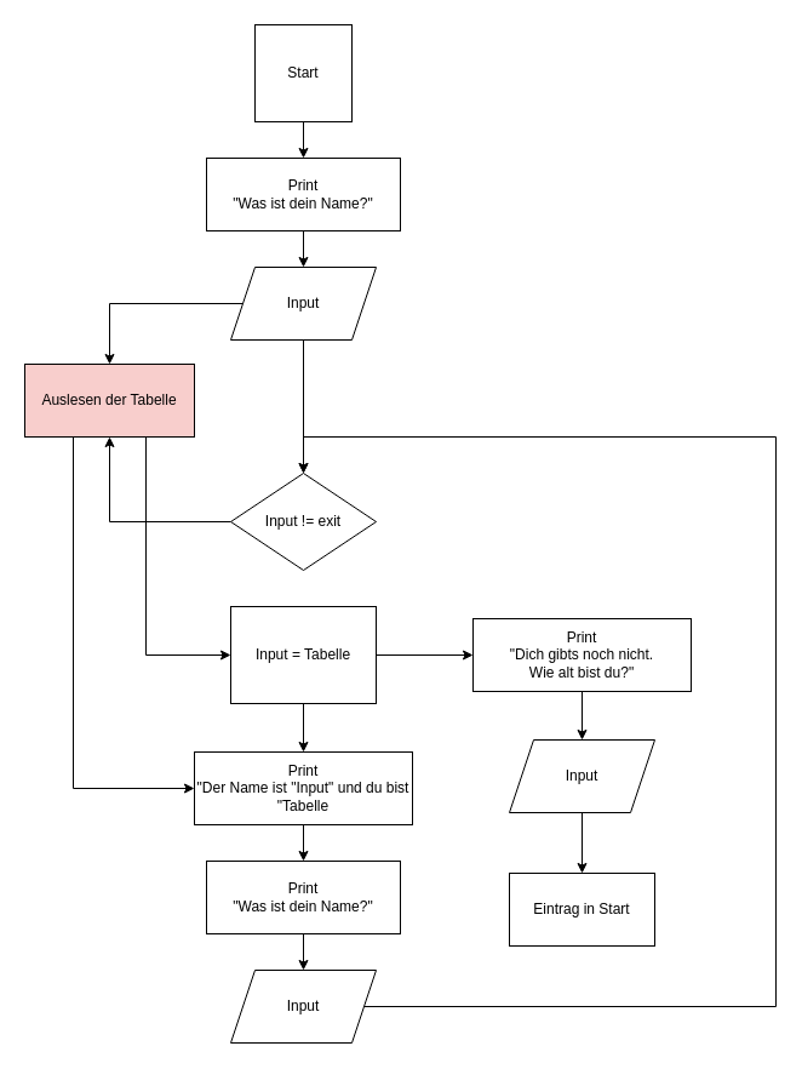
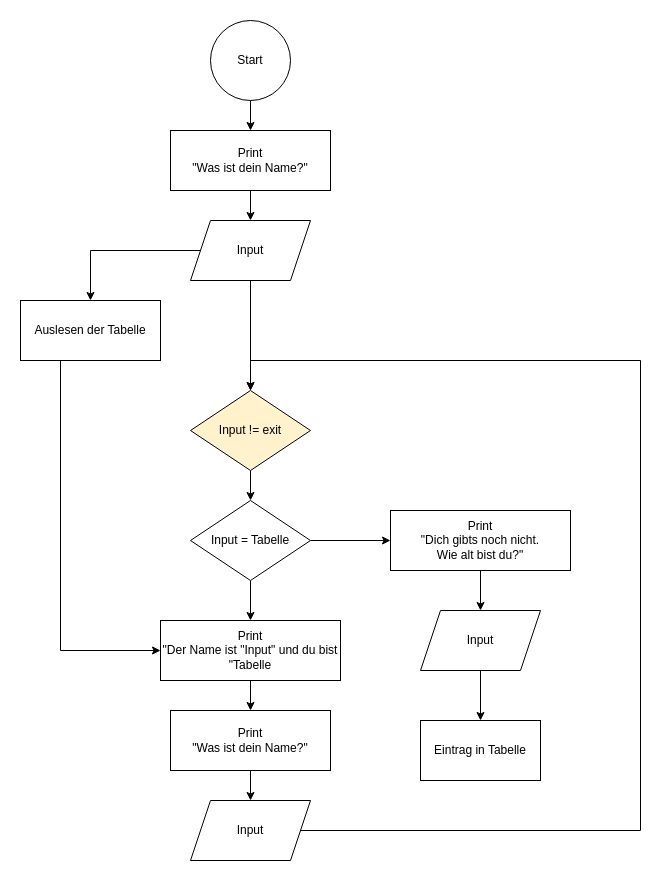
  <mxCell id="0" />
  <mxCell id="1" parent="0" />
  <mxCell id="2" value="" style="edgeStyle=orthogonalEdgeStyle;rounded=0;orthogonalLoop=1;jettySize=auto;html=1;" edge="1" parent="1" source="3" target="5"><mxGeometry relative="1" as="geometry" /></mxCell>
- <mxCell id="3" value="Start" style="whiteSpace=wrap;html=1;aspect=fixed;rounded=0;" vertex="1" parent="1"><mxGeometry x="210" y="20" width="80" height="80" as="geometry" /></mxCell>
+ <mxCell id="3" value="Start" style="ellipse;whiteSpace=wrap;html=1;aspect=fixed;" vertex="1" parent="1"><mxGeometry x="210" y="20" width="80" height="80" as="geometry" /></mxCell>
  <mxCell id="4" value="" style="edgeStyle=orthogonalEdgeStyle;rounded=0;orthogonalLoop=1;jettySize=auto;html=1;" edge="1" parent="1" source="5" target="8"><mxGeometry relative="1" as="geometry" /></mxCell>
  <mxCell id="5" value="&lt;div&gt;Print&lt;/div&gt;&lt;div&gt;&quot;Was ist dein Name?&quot;&lt;/div&gt;" style="whiteSpace=wrap;html=1;" vertex="1" parent="1"><mxGeometry x="170" y="130" width="160" height="60" as="geometry" /></mxCell>
  <mxCell id="6" value="" style="edgeStyle=orthogonalEdgeStyle;rounded=0;orthogonalLoop=1;jettySize=auto;html=1;" edge="1" parent="1" source="8" target="11"><mxGeometry relative="1" as="geometry" /></mxCell>
  <mxCell id="7" style="edgeStyle=orthogonalEdgeStyle;rounded=0;orthogonalLoop=1;jettySize=auto;html=1;exitX=0.5;exitY=1;exitDx=0;exitDy=0;entryX=0.5;entryY=0;entryDx=0;entryDy=0;" edge="1" parent="1" source="8" target="13"><mxGeometry relative="1" as="geometry" /></mxCell>
  <mxCell id="8" value="Input" style="shape=parallelogram;perimeter=parallelogramPerimeter;whiteSpace=wrap;html=1;fixedSize=1;" vertex="1" parent="1"><mxGeometry x="190" y="220" width="120" height="60" as="geometry" /></mxCell>
- <mxCell id="9" style="edgeStyle=orthogonalEdgeStyle;rounded=0;orthogonalLoop=1;jettySize=auto;html=1;exitX=0.5;exitY=1;exitDx=0;exitDy=0;entryX=0;entryY=0.5;entryDx=0;entryDy=0;" edge="1" parent="1" source="11" target="16"><mxGeometry relative="1" as="geometry"><Array as="points"><mxPoint x="120" y="360" /><mxPoint x="120" y="540" /></Array></mxGeometry></mxCell>
  <mxCell id="10" style="edgeStyle=orthogonalEdgeStyle;rounded=0;orthogonalLoop=1;jettySize=auto;html=1;exitX=0.25;exitY=1;exitDx=0;exitDy=0;entryX=0;entryY=0.5;entryDx=0;entryDy=0;" edge="1" parent="1" source="11" target="18"><mxGeometry relative="1" as="geometry"><Array as="points"><mxPoint x="60" y="360" /><mxPoint x="60" y="650" /></Array></mxGeometry></mxCell>
- <mxCell id="11" value="Auslesen der Tabelle" style="whiteSpace=wrap;html=1;fillColor=#f8cecc;" vertex="1" parent="1"><mxGeometry x="20" y="300" width="140" height="60" as="geometry" /></mxCell>
- <mxCell id="12" value="" style="edgeStyle=orthogonalEdgeStyle;rounded=0;orthogonalLoop=1;jettySize=auto;html=1;" edge="1" parent="1" source="13" target="11"><mxGeometry relative="1" as="geometry" /></mxCell>
- <mxCell id="13" value="Input != exit" style="rhombus;whiteSpace=wrap;html=1;" vertex="1" parent="1"><mxGeometry x="190" y="390" width="120" height="80" as="geometry" /></mxCell>
+ <mxCell id="11" value="Auslesen der Tabelle" style="whiteSpace=wrap;html=1;" vertex="1" parent="1"><mxGeometry x="20" y="300" width="140" height="60" as="geometry" /></mxCell>
+ <mxCell id="12" value="" style="edgeStyle=orthogonalEdgeStyle;rounded=0;orthogonalLoop=1;jettySize=auto;html=1;" edge="1" parent="1" source="13" target="16"><mxGeometry relative="1" as="geometry" /></mxCell>
+ <mxCell id="13" value="Input != exit" style="rhombus;whiteSpace=wrap;html=1;fillColor=#fff2cc;" vertex="1" parent="1"><mxGeometry x="190" y="390" width="120" height="80" as="geometry" /></mxCell>
  <mxCell id="14" value="" style="edgeStyle=orthogonalEdgeStyle;rounded=0;orthogonalLoop=1;jettySize=auto;html=1;" edge="1" parent="1" source="16" target="18"><mxGeometry relative="1" as="geometry" /></mxCell>
  <mxCell id="15" value="" style="edgeStyle=orthogonalEdgeStyle;rounded=0;orthogonalLoop=1;jettySize=auto;html=1;" edge="1" parent="1" source="16" target="24"><mxGeometry relative="1" as="geometry" /></mxCell>
- <mxCell id="16" value="Input = Tabelle" style="whiteSpace=wrap;html=1;rounded=0;" vertex="1" parent="1"><mxGeometry x="190" y="500" width="120" height="80" as="geometry" /></mxCell>
+ <mxCell id="16" value="Input = Tabelle" style="rhombus;whiteSpace=wrap;html=1;" vertex="1" parent="1"><mxGeometry x="190" y="500" width="120" height="80" as="geometry" /></mxCell>
  <mxCell id="17" value="" style="edgeStyle=orthogonalEdgeStyle;rounded=0;orthogonalLoop=1;jettySize=auto;html=1;" edge="1" parent="1" source="18" target="20"><mxGeometry relative="1" as="geometry" /></mxCell>
  <mxCell id="18" value="&lt;div&gt;Print&lt;/div&gt;&quot;Der Name ist &quot;Input&quot; und du bist &quot;Tabelle" style="whiteSpace=wrap;html=1;" vertex="1" parent="1"><mxGeometry x="160" y="620" width="180" height="60" as="geometry" /></mxCell>
  <mxCell id="19" value="" style="edgeStyle=orthogonalEdgeStyle;rounded=0;orthogonalLoop=1;jettySize=auto;html=1;" edge="1" parent="1" source="20" target="22"><mxGeometry relative="1" as="geometry" /></mxCell>
  <mxCell id="20" value="&lt;div&gt;Print&lt;/div&gt;&lt;div&gt;&quot;Was ist dein Name?&quot;&lt;/div&gt;" style="whiteSpace=wrap;html=1;" vertex="1" parent="1"><mxGeometry x="170" y="710" width="160" height="60" as="geometry" /></mxCell>
  <mxCell id="21" style="edgeStyle=orthogonalEdgeStyle;rounded=0;orthogonalLoop=1;jettySize=auto;html=1;entryX=0.5;entryY=0;entryDx=0;entryDy=0;" edge="1" parent="1" source="22" target="13"><mxGeometry relative="1" as="geometry"><Array as="points"><mxPoint x="640" y="830" /><mxPoint x="640" y="360" /><mxPoint x="250" y="360" /></Array></mxGeometry></mxCell>
  <mxCell id="22" value="Input" style="shape=parallelogram;perimeter=parallelogramPerimeter;whiteSpace=wrap;html=1;fixedSize=1;" vertex="1" parent="1"><mxGeometry x="190" y="800" width="120" height="60" as="geometry" /></mxCell>
  <mxCell id="23" value="" style="edgeStyle=orthogonalEdgeStyle;rounded=0;orthogonalLoop=1;jettySize=auto;html=1;" edge="1" parent="1" source="24" target="26"><mxGeometry relative="1" as="geometry" /></mxCell>
  <mxCell id="24" value="Print&lt;div&gt;&quot;Dich gibts noch nicht.&lt;/div&gt;&lt;div&gt;Wie alt bist du?&quot;&lt;/div&gt;" style="whiteSpace=wrap;html=1;" vertex="1" parent="1"><mxGeometry x="390" y="510" width="180" height="60" as="geometry" /></mxCell>
  <mxCell id="25" value="" style="edgeStyle=orthogonalEdgeStyle;rounded=0;orthogonalLoop=1;jettySize=auto;html=1;" edge="1" parent="1" source="26" target="27"><mxGeometry relative="1" as="geometry" /></mxCell>
  <mxCell id="26" value="Input" style="shape=parallelogram;perimeter=parallelogramPerimeter;whiteSpace=wrap;html=1;fixedSize=1;" vertex="1" parent="1"><mxGeometry x="420" y="610" width="120" height="60" as="geometry" /></mxCell>
- <mxCell id="27" value="Eintrag in Start" style="whiteSpace=wrap;html=1;" vertex="1" parent="1"><mxGeometry x="420" y="720" width="120" height="60" as="geometry" /></mxCell>
+ <mxCell id="27" value="Eintrag in Tabelle" style="whiteSpace=wrap;html=1;" vertex="1" parent="1"><mxGeometry x="420" y="720" width="120" height="60" as="geometry" /></mxCell>
